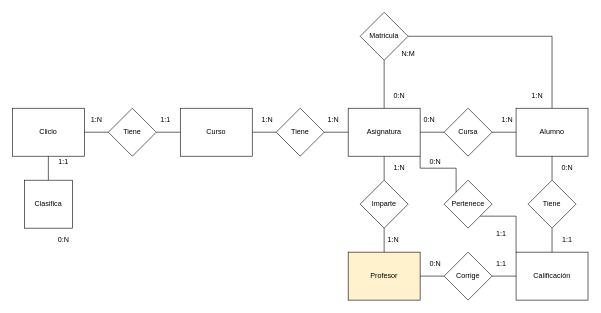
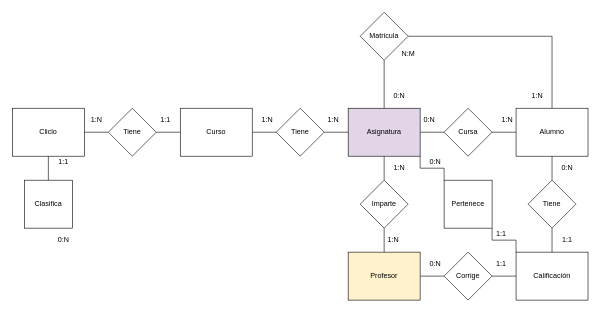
  <mxCell id="0" />
  <mxCell id="1" parent="0" />
  <mxCell id="2" style="edgeStyle=orthogonalEdgeStyle;rounded=0;orthogonalLoop=1;jettySize=auto;html=1;exitX=0.5;exitY=0;exitDx=0;exitDy=0;entryX=1;entryY=0.5;entryDx=0;entryDy=0;endArrow=none;endFill=0;" parent="1" source="3" target="27" edge="1"><mxGeometry relative="1" as="geometry" /></mxCell>
  <mxCell id="3" value="Alumno" style="rounded=0;whiteSpace=wrap;html=1;" parent="1" vertex="1"><mxGeometry x="860" y="180" width="120" height="80" as="geometry" /></mxCell>
  <mxCell id="4" value="" style="edgeStyle=orthogonalEdgeStyle;rounded=0;orthogonalLoop=1;jettySize=auto;html=1;endArrow=none;endFill=0;" parent="1" source="5" target="3" edge="1"><mxGeometry relative="1" as="geometry" /></mxCell>
  <mxCell id="5" value="Cursa" style="rhombus;whiteSpace=wrap;html=1;" parent="1" vertex="1"><mxGeometry x="740" y="180" width="80" height="80" as="geometry" /></mxCell>
  <mxCell id="6" value="" style="edgeStyle=orthogonalEdgeStyle;rounded=0;orthogonalLoop=1;jettySize=auto;html=1;endArrow=none;endFill=0;" parent="1" source="9" target="5" edge="1"><mxGeometry relative="1" as="geometry" /></mxCell>
  <mxCell id="7" value="" style="edgeStyle=orthogonalEdgeStyle;rounded=0;orthogonalLoop=1;jettySize=auto;html=1;endArrow=none;endFill=0;" parent="1" source="9" target="13" edge="1"><mxGeometry relative="1" as="geometry" /></mxCell>
  <mxCell id="8" style="edgeStyle=orthogonalEdgeStyle;rounded=0;orthogonalLoop=1;jettySize=auto;html=1;exitX=1;exitY=1;exitDx=0;exitDy=0;entryX=0;entryY=0;entryDx=0;entryDy=0;endArrow=none;endFill=0;" parent="1" source="9" target="29" edge="1"><mxGeometry relative="1" as="geometry" /></mxCell>
- <mxCell id="9" value="Asignatura" style="rounded=0;whiteSpace=wrap;html=1;" parent="1" vertex="1"><mxGeometry x="580" y="180" width="120" height="80" as="geometry" /></mxCell>
+ <mxCell id="9" value="Asignatura" style="rounded=0;whiteSpace=wrap;html=1;fillColor=#e1d5e7;" parent="1" vertex="1"><mxGeometry x="580" y="180" width="120" height="80" as="geometry" /></mxCell>
  <mxCell id="10" value="" style="edgeStyle=orthogonalEdgeStyle;rounded=0;orthogonalLoop=1;jettySize=auto;html=1;endArrow=none;endFill=0;" parent="1" source="12" target="13" edge="1"><mxGeometry relative="1" as="geometry" /></mxCell>
  <mxCell id="11" value="" style="edgeStyle=orthogonalEdgeStyle;rounded=0;orthogonalLoop=1;jettySize=auto;html=1;endArrow=none;endFill=0;" parent="1" source="12" target="17" edge="1"><mxGeometry relative="1" as="geometry" /></mxCell>
  <mxCell id="12" value="Profesor" style="rounded=0;whiteSpace=wrap;html=1;fillColor=#fff2cc;" parent="1" vertex="1"><mxGeometry x="580" y="420" width="120" height="80" as="geometry" /></mxCell>
  <mxCell id="13" value="Imparte" style="rhombus;whiteSpace=wrap;html=1;" parent="1" vertex="1"><mxGeometry x="600" y="300" width="80" height="80" as="geometry" /></mxCell>
  <mxCell id="14" style="edgeStyle=orthogonalEdgeStyle;rounded=0;orthogonalLoop=1;jettySize=auto;html=1;exitX=0.5;exitY=0;exitDx=0;exitDy=0;endArrow=none;endFill=0;" parent="1" source="15" target="31" edge="1"><mxGeometry relative="1" as="geometry" /></mxCell>
  <mxCell id="15" value="Calificación" style="rounded=0;whiteSpace=wrap;html=1;" parent="1" vertex="1"><mxGeometry x="860" y="420" width="120" height="80" as="geometry" /></mxCell>
  <mxCell id="16" value="" style="edgeStyle=orthogonalEdgeStyle;rounded=0;orthogonalLoop=1;jettySize=auto;html=1;endArrow=none;endFill=0;" parent="1" source="17" target="15" edge="1"><mxGeometry relative="1" as="geometry" /></mxCell>
  <mxCell id="17" value="Corrige" style="rhombus;whiteSpace=wrap;html=1;" parent="1" vertex="1"><mxGeometry x="740" y="420" width="80" height="80" as="geometry" /></mxCell>
  <mxCell id="18" value="" style="edgeStyle=orthogonalEdgeStyle;rounded=0;orthogonalLoop=1;jettySize=auto;html=1;endArrow=none;endFill=0;" parent="1" source="19" target="9" edge="1"><mxGeometry relative="1" as="geometry" /></mxCell>
  <mxCell id="19" value="Tiene" style="rhombus;whiteSpace=wrap;html=1;" parent="1" vertex="1"><mxGeometry x="460" y="180" width="80" height="80" as="geometry" /></mxCell>
  <mxCell id="20" value="" style="edgeStyle=orthogonalEdgeStyle;rounded=0;orthogonalLoop=1;jettySize=auto;html=1;endArrow=none;endFill=0;" parent="1" source="21" target="19" edge="1"><mxGeometry relative="1" as="geometry" /></mxCell>
  <mxCell id="21" value="Curso" style="rounded=0;whiteSpace=wrap;html=1;" parent="1" vertex="1"><mxGeometry x="300" y="180" width="120" height="80" as="geometry" /></mxCell>
  <mxCell id="22" value="" style="edgeStyle=orthogonalEdgeStyle;rounded=0;orthogonalLoop=1;jettySize=auto;html=1;endArrow=none;endFill=0;" parent="1" source="23" target="25" edge="1"><mxGeometry relative="1" as="geometry" /></mxCell>
  <mxCell id="23" value="Cliclo" style="rounded=0;whiteSpace=wrap;html=1;" parent="1" vertex="1"><mxGeometry x="20" y="180" width="120" height="80" as="geometry" /></mxCell>
  <mxCell id="24" value="" style="edgeStyle=orthogonalEdgeStyle;rounded=0;orthogonalLoop=1;jettySize=auto;html=1;endArrow=none;endFill=0;" parent="1" source="25" target="21" edge="1"><mxGeometry relative="1" as="geometry" /></mxCell>
  <mxCell id="25" value="Tiene" style="rhombus;whiteSpace=wrap;html=1;" parent="1" vertex="1"><mxGeometry x="180" y="180" width="80" height="80" as="geometry" /></mxCell>
  <mxCell id="26" style="edgeStyle=orthogonalEdgeStyle;rounded=0;orthogonalLoop=1;jettySize=auto;html=1;endArrow=none;endFill=0;entryX=0.5;entryY=0;entryDx=0;entryDy=0;" parent="1" source="27" edge="1" target="9"><mxGeometry relative="1" as="geometry"><mxPoint x="360" y="180" as="targetPoint" /><Array as="points" /></mxGeometry></mxCell>
  <mxCell id="27" value="Matricula" style="rhombus;whiteSpace=wrap;html=1;" parent="1" vertex="1"><mxGeometry x="600" y="20" width="80" height="80" as="geometry" /></mxCell>
  <mxCell id="28" style="edgeStyle=orthogonalEdgeStyle;rounded=0;orthogonalLoop=1;jettySize=auto;html=1;exitX=1;exitY=1;exitDx=0;exitDy=0;entryX=0;entryY=0;entryDx=0;entryDy=0;endArrow=none;endFill=0;" parent="1" source="29" target="15" edge="1"><mxGeometry relative="1" as="geometry" /></mxCell>
- <mxCell id="29" value="Pertenece" style="rhombus;whiteSpace=wrap;html=1;" parent="1" vertex="1"><mxGeometry x="740" y="300" width="80" height="80" as="geometry" /></mxCell>
+ <mxCell id="29" value="Pertenece" style="whiteSpace=wrap;html=1;rounded=0;" parent="1" vertex="1"><mxGeometry x="740" y="300" width="80" height="80" as="geometry" /></mxCell>
  <mxCell id="30" value="" style="edgeStyle=orthogonalEdgeStyle;rounded=0;orthogonalLoop=1;jettySize=auto;html=1;endArrow=none;endFill=0;" parent="1" source="31" target="3" edge="1"><mxGeometry relative="1" as="geometry" /></mxCell>
  <mxCell id="31" value="Tiene" style="rhombus;whiteSpace=wrap;html=1;" parent="1" vertex="1"><mxGeometry x="880" y="300" width="80" height="80" as="geometry" /></mxCell>
  <mxCell id="32" value="1:N" style="text;html=1;align=center;verticalAlign=middle;resizable=0;points=[];autosize=1;strokeColor=none;fillColor=none;" parent="1" vertex="1"><mxGeometry x="145" y="190" width="30" height="20" as="geometry" /></mxCell>
  <mxCell id="33" value="1:1" style="text;html=1;align=center;verticalAlign=middle;resizable=0;points=[];autosize=1;strokeColor=none;fillColor=none;" parent="1" vertex="1"><mxGeometry x="260" y="190" width="30" height="20" as="geometry" /></mxCell>
  <mxCell id="34" value="1:N" style="text;html=1;align=center;verticalAlign=middle;resizable=0;points=[];autosize=1;strokeColor=none;fillColor=none;" parent="1" vertex="1"><mxGeometry x="430" y="190" width="30" height="20" as="geometry" /></mxCell>
  <mxCell id="35" value="1:N" style="text;html=1;align=center;verticalAlign=middle;resizable=0;points=[];autosize=1;strokeColor=none;fillColor=none;" parent="1" vertex="1"><mxGeometry x="540" y="190" width="30" height="20" as="geometry" /></mxCell>
  <mxCell id="36" value="1:N" style="text;html=1;align=center;verticalAlign=middle;resizable=0;points=[];autosize=1;strokeColor=none;fillColor=none;" parent="1" vertex="1"><mxGeometry x="640" y="390" width="30" height="20" as="geometry" /></mxCell>
  <mxCell id="37" value="1:N" style="text;html=1;align=center;verticalAlign=middle;resizable=0;points=[];autosize=1;strokeColor=none;fillColor=none;" parent="1" vertex="1"><mxGeometry x="650" y="270" width="30" height="20" as="geometry" /></mxCell>
  <mxCell id="38" value="0:N" style="text;html=1;align=center;verticalAlign=middle;resizable=0;points=[];autosize=1;strokeColor=none;fillColor=none;" parent="1" vertex="1"><mxGeometry x="710" y="430" width="30" height="20" as="geometry" /></mxCell>
  <mxCell id="39" value="1:1" style="text;html=1;align=center;verticalAlign=middle;resizable=0;points=[];autosize=1;strokeColor=none;fillColor=none;" parent="1" vertex="1"><mxGeometry x="820" y="430" width="30" height="20" as="geometry" /></mxCell>
  <mxCell id="40" value="0:N" style="text;html=1;align=center;verticalAlign=middle;resizable=0;points=[];autosize=1;strokeColor=none;fillColor=none;" parent="1" vertex="1"><mxGeometry x="650" y="150" width="30" height="20" as="geometry" /></mxCell>
  <mxCell id="41" value="1:N" style="text;html=1;align=center;verticalAlign=middle;resizable=0;points=[];autosize=1;strokeColor=none;fillColor=none;" parent="1" vertex="1"><mxGeometry x="880" y="150" width="30" height="20" as="geometry" /></mxCell>
  <mxCell id="42" value="1:N" style="text;html=1;align=center;verticalAlign=middle;resizable=0;points=[];autosize=1;strokeColor=none;fillColor=none;" parent="1" vertex="1"><mxGeometry x="830" y="190" width="30" height="20" as="geometry" /></mxCell>
  <mxCell id="43" value="0:N" style="text;html=1;align=center;verticalAlign=middle;resizable=0;points=[];autosize=1;strokeColor=none;fillColor=none;" parent="1" vertex="1"><mxGeometry x="700" y="190" width="30" height="20" as="geometry" /></mxCell>
  <mxCell id="44" value="0:N" style="text;html=1;align=center;verticalAlign=middle;resizable=0;points=[];autosize=1;strokeColor=none;fillColor=none;" parent="1" vertex="1"><mxGeometry x="930" y="270" width="30" height="20" as="geometry" /></mxCell>
  <mxCell id="45" value="1:1" style="text;html=1;align=center;verticalAlign=middle;resizable=0;points=[];autosize=1;strokeColor=none;fillColor=none;" parent="1" vertex="1"><mxGeometry x="930" y="390" width="30" height="20" as="geometry" /></mxCell>
  <mxCell id="46" value="1:1" style="text;html=1;align=center;verticalAlign=middle;resizable=0;points=[];autosize=1;strokeColor=none;fillColor=none;" parent="1" vertex="1"><mxGeometry x="820" y="380" width="30" height="20" as="geometry" /></mxCell>
  <mxCell id="47" value="0:N" style="text;html=1;align=center;verticalAlign=middle;resizable=0;points=[];autosize=1;strokeColor=none;fillColor=none;" parent="1" vertex="1"><mxGeometry x="710" y="260" width="30" height="20" as="geometry" /></mxCell>
  <mxCell id="48" value="N:M" style="text;html=1;align=center;verticalAlign=middle;resizable=0;points=[];autosize=1;strokeColor=none;fillColor=none;" parent="1" vertex="1"><mxGeometry x="660" y="80" width="40" height="20" as="geometry" /></mxCell>
  <mxCell id="49" value="" style="edgeStyle=none;html=1;endArrow=none;endFill=0;" parent="1" source="50" target="23" edge="1"><mxGeometry relative="1" as="geometry" /></mxCell>
  <mxCell id="50" value="Clasifica" style="whiteSpace=wrap;html=1;rounded=0;" parent="1" vertex="1"><mxGeometry x="40" y="300" width="80" height="80" as="geometry" /></mxCell>
  <mxCell id="51" value="1:1" style="text;html=1;align=center;verticalAlign=middle;resizable=0;points=[];autosize=1;strokeColor=none;fillColor=none;" parent="1" vertex="1"><mxGeometry x="90" y="260" width="30" height="20" as="geometry" /></mxCell>
  <mxCell id="52" value="0:N" style="text;html=1;align=center;verticalAlign=middle;resizable=0;points=[];autosize=1;strokeColor=none;fillColor=none;" parent="1" vertex="1"><mxGeometry x="90" y="390" width="30" height="20" as="geometry" /></mxCell>
